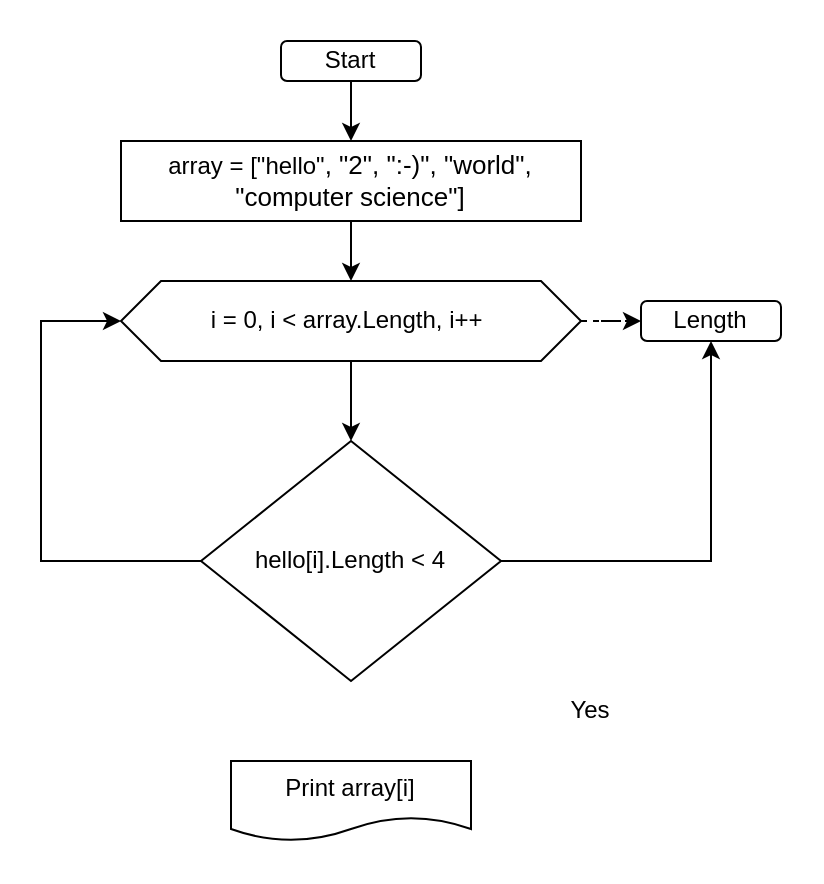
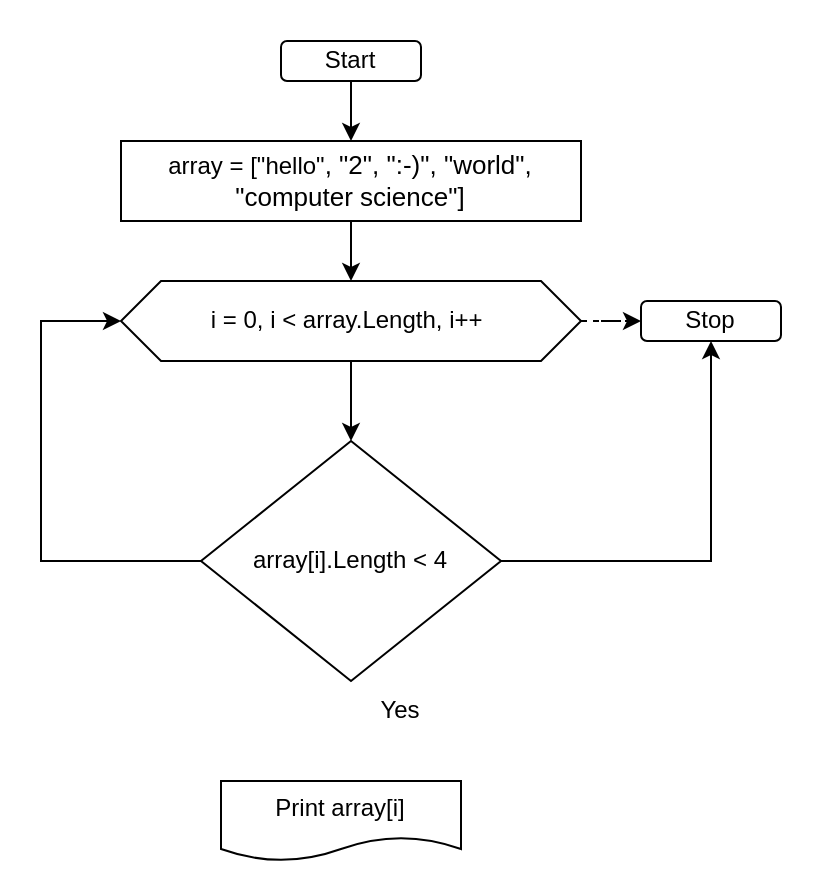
  <mxCell id="0" />
  <mxCell id="1" parent="0" />
  <mxCell id="2" value="" style="edgeStyle=orthogonalEdgeStyle;rounded=0;orthogonalLoop=1;jettySize=auto;html=1;" edge="1" parent="1" source="3" target="5"><mxGeometry relative="1" as="geometry"><mxPoint x="175" y="100" as="targetPoint" /></mxGeometry></mxCell>
  <mxCell id="3" value="Start" style="rounded=1;whiteSpace=wrap;html=1;" vertex="1" parent="1"><mxGeometry x="140" y="20" width="70" height="20" as="geometry" /></mxCell>
  <mxCell id="4" value="" style="edgeStyle=orthogonalEdgeStyle;rounded=0;orthogonalLoop=1;jettySize=auto;html=1;" edge="1" parent="1" source="5" target="8"><mxGeometry relative="1" as="geometry" /></mxCell>
  <mxCell id="5" value="array = [&quot;hello&quot;&lt;span style=&quot;font-size: 13px; text-align: start; background-color: rgb(255, 255, 255);&quot;&gt;, &lt;/span&gt;&lt;span style=&quot;font-size: 13px; text-align: start; background-color: rgb(255, 255, 255);&quot;&gt;&quot;2&quot;&lt;/span&gt;&lt;span style=&quot;font-size: 13px; text-align: start; background-color: rgb(255, 255, 255);&quot;&gt;, &lt;/span&gt;&lt;span style=&quot;font-size: 13px; text-align: start; background-color: rgb(255, 255, 255);&quot;&gt;&quot;:-)&quot;&lt;/span&gt;&lt;span style=&quot;font-size: 13px; text-align: start; background-color: rgb(255, 255, 255);&quot;&gt;, &lt;/span&gt;&lt;span style=&quot;font-size: 13px; text-align: start; background-color: rgb(255, 255, 255);&quot;&gt;&quot;world&quot;&lt;/span&gt;&lt;span style=&quot;font-size: 13px; text-align: start; background-color: rgb(255, 255, 255);&quot;&gt;, &lt;/span&gt;&lt;span style=&quot;font-size: 13px; text-align: start; background-color: rgb(255, 255, 255);&quot;&gt;&quot;computer science&quot;]&lt;/span&gt;" style="rounded=0;whiteSpace=wrap;html=1;" vertex="1" parent="1"><mxGeometry x="60" y="70" width="230" height="40" as="geometry" /></mxCell>
  <mxCell id="6" value="" style="edgeStyle=orthogonalEdgeStyle;rounded=0;orthogonalLoop=1;jettySize=auto;html=1;" edge="1" parent="1" source="8" target="10"><mxGeometry relative="1" as="geometry" /></mxCell>
  <mxCell id="7" value="" style="edgeStyle=orthogonalEdgeStyle;rounded=0;orthogonalLoop=1;jettySize=auto;html=1;dashed=1;" edge="1" parent="1" source="8" target="12"><mxGeometry relative="1" as="geometry" /></mxCell>
  <mxCell id="8" value="i = 0, i &amp;lt; array.Length, i++&amp;nbsp;" style="shape=hexagon;perimeter=hexagonPerimeter2;whiteSpace=wrap;html=1;fixedSize=1;rounded=0;" vertex="1" parent="1"><mxGeometry x="60" y="140" width="230" height="40" as="geometry" /></mxCell>
  <mxCell id="9" value="" style="edgeStyle=orthogonalEdgeStyle;rounded=0;orthogonalLoop=1;jettySize=auto;html=1;" edge="1" parent="1" source="10" target="12"><mxGeometry relative="1" as="geometry" /></mxCell>
- <mxCell id="10" value="hello[i].Length &amp;lt; 4" style="rhombus;whiteSpace=wrap;html=1;rounded=0;" vertex="1" parent="1"><mxGeometry x="100" y="220" width="150" height="120" as="geometry" /></mxCell>
- <mxCell id="11" value="Print array[i]" style="shape=document;whiteSpace=wrap;html=1;boundedLbl=1;rounded=0;" vertex="1" parent="1"><mxGeometry x="115" y="380" width="120" height="40" as="geometry" /></mxCell>
- <mxCell id="12" value="Length" style="rounded=1;whiteSpace=wrap;html=1;" vertex="1" parent="1"><mxGeometry x="320" y="150" width="70" height="20" as="geometry" /></mxCell>
+ <mxCell id="10" value="array[i].Length &amp;lt; 4" style="rhombus;whiteSpace=wrap;html=1;rounded=0;" vertex="1" parent="1"><mxGeometry x="100" y="220" width="150" height="120" as="geometry" /></mxCell>
+ <mxCell id="11" value="Print array[i]" style="shape=document;whiteSpace=wrap;html=1;boundedLbl=1;rounded=0;" vertex="1" parent="1"><mxGeometry x="110" y="390" width="120" height="40" as="geometry" /></mxCell>
+ <mxCell id="12" value="Stop" style="rounded=1;whiteSpace=wrap;html=1;" vertex="1" parent="1"><mxGeometry x="320" y="150" width="70" height="20" as="geometry" /></mxCell>
  <mxCell id="13" value="" style="endArrow=classic;html=1;rounded=0;exitX=0;exitY=0.5;exitDx=0;exitDy=0;entryX=0;entryY=0.5;entryDx=0;entryDy=0;" edge="1" parent="1" source="10" target="8"><mxGeometry width="50" height="50" relative="1" as="geometry"><mxPoint x="170" y="330" as="sourcePoint" /><mxPoint x="220" y="280" as="targetPoint" /><Array as="points"><mxPoint x="20" y="280" /><mxPoint x="20" y="160" /></Array></mxGeometry></mxCell>
- <mxCell id="14" value="Yes" style="text;html=1;strokeColor=none;fillColor=none;align=center;verticalAlign=middle;whiteSpace=wrap;rounded=0;" vertex="1" parent="1"><mxGeometry x="265" y="340" width="60" height="30" as="geometry" /></mxCell>
+ <mxCell id="14" value="Yes" style="text;html=1;strokeColor=none;fillColor=none;align=center;verticalAlign=middle;whiteSpace=wrap;rounded=0;" vertex="1" parent="1"><mxGeometry x="170" y="340" width="60" height="30" as="geometry" /></mxCell>
